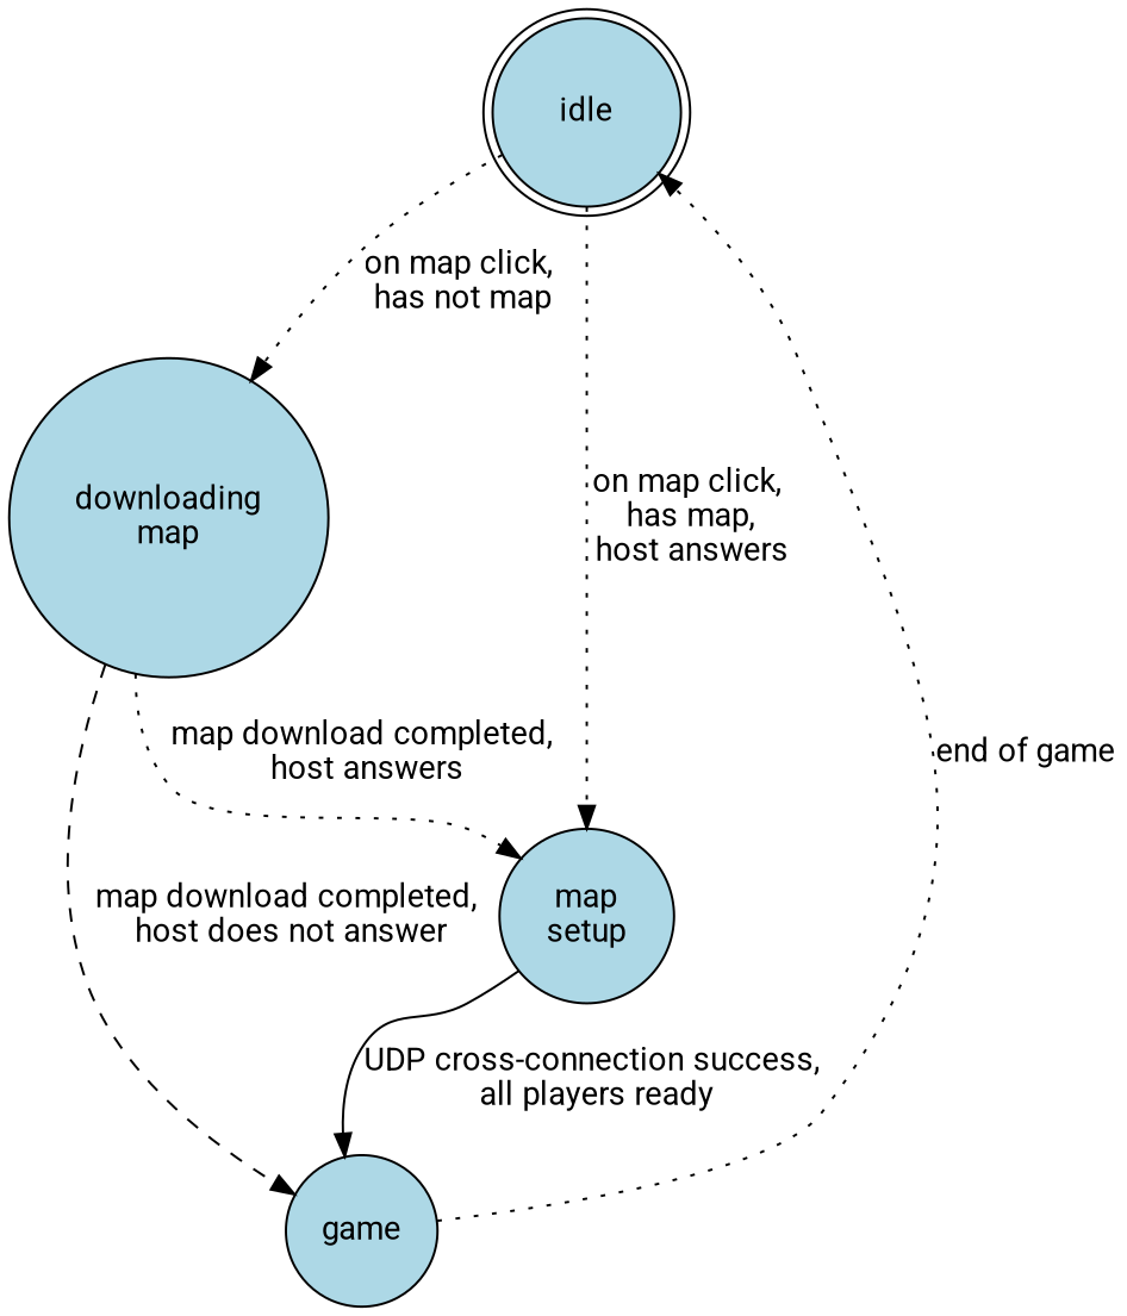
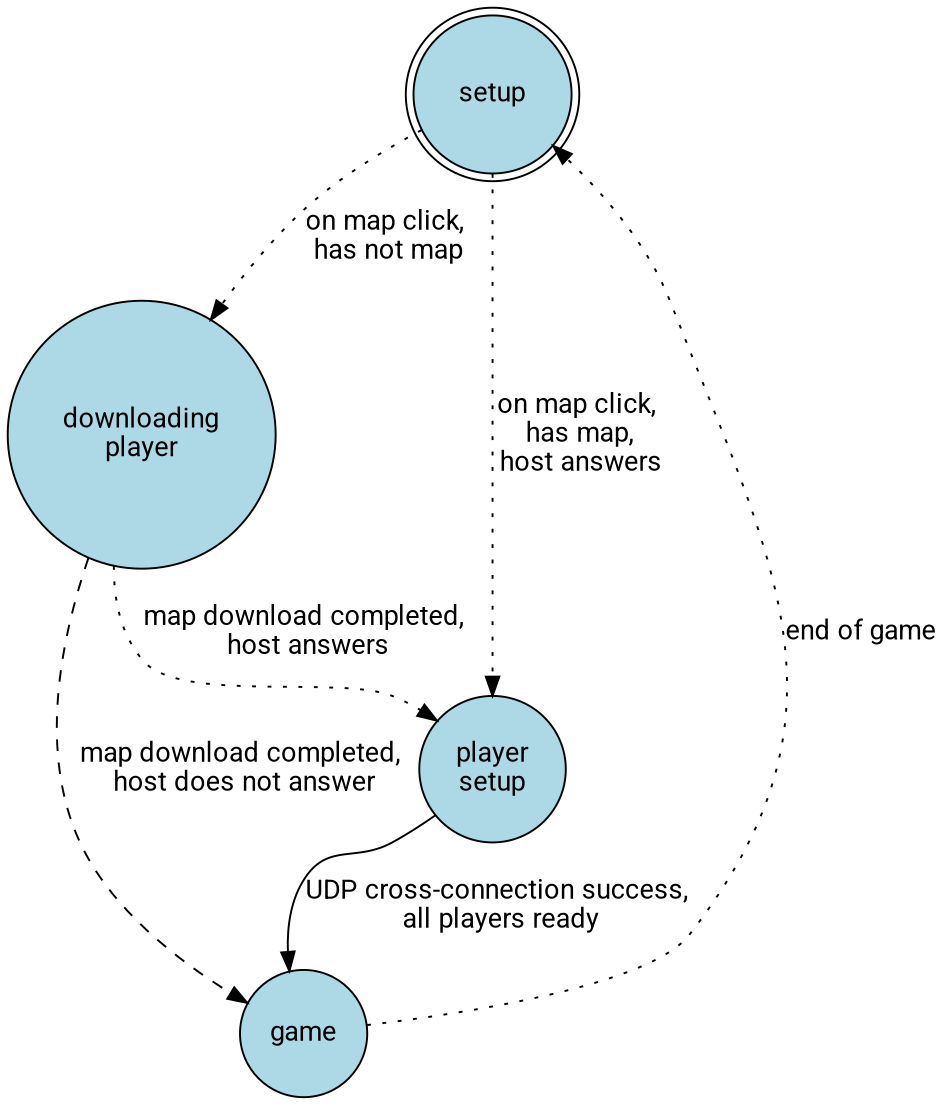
  digraph {
    fontname=Roboto
    node [fillcolor=lightblue fontname=Roboto shape=circle style=filled]
    edge [fontname=Roboto style=dotted]
-   idle [shape=doublecircle]
-   n2 [label="downloading\nmap"]
-   n3 [label="map\nsetup"]
+   idle [shape=doublecircle label=setup]
+   n2 [label="downloading\nplayer"]
+   n3 [label="player\nsetup"]
    game
    idle -> n2 [label="on map click,\n has not map"]
    idle -> n3 [label="on map click,\n has map,\n host answers"]
    n2 -> n3 [label="map download completed,\n host answers"]
    n2 -> game [label="map download completed,\n host does not answer" style=dashed]
    n3 -> game [label="UDP cross-connection success,\n all players ready" style=solid]
    game -> idle [label="end of game"]
  }
